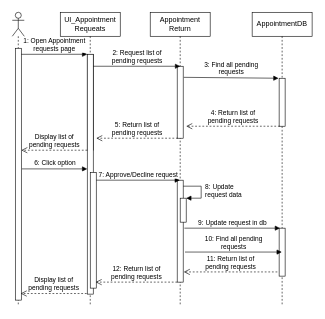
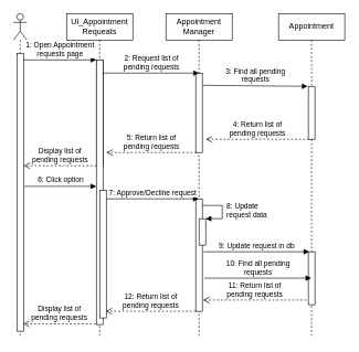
  <mxCell id="0" />
  <mxCell id="1" parent="0" />
  <mxCell id="2" value="" style="shape=umlLifeline;participant=umlActor;perimeter=lifelinePerimeter;whiteSpace=wrap;html=1;container=1;collapsible=0;recursiveResize=0;verticalAlign=top;spacingTop=36;outlineConnect=0;" parent="1" vertex="1"><mxGeometry x="20" y="20" width="20" height="490" as="geometry" /></mxCell>
  <mxCell id="3" value="" style="html=1;points=[];perimeter=orthogonalPerimeter;" parent="2" vertex="1"><mxGeometry x="5" y="60" width="10" height="420" as="geometry" /></mxCell>
  <mxCell id="4" value="&lt;div&gt;UI_Appointment&lt;/div&gt;&lt;div&gt;Requeats&lt;br&gt;&lt;/div&gt;" style="shape=umlLifeline;perimeter=lifelinePerimeter;whiteSpace=wrap;html=1;container=1;collapsible=0;recursiveResize=0;outlineConnect=0;" parent="1" vertex="1"><mxGeometry x="100" y="20" width="100" height="490" as="geometry" /></mxCell>
  <mxCell id="5" value="" style="html=1;points=[];perimeter=orthogonalPerimeter;" parent="4" vertex="1"><mxGeometry x="45" y="70" width="10" height="160" as="geometry" /></mxCell>
  <mxCell id="6" value="&lt;div&gt;1: Open Appointment&lt;/div&gt;&lt;div&gt;requests page&lt;br&gt; &lt;/div&gt;" style="html=1;verticalAlign=bottom;endArrow=block;rounded=0;exitX=1;exitY=0.024;exitDx=0;exitDy=0;exitPerimeter=0;" parent="4" source="3" edge="1"><mxGeometry width="80" relative="1" as="geometry"><mxPoint x="-60" y="70" as="sourcePoint" /><mxPoint x="45" y="70" as="targetPoint" /></mxGeometry></mxCell>
  <mxCell id="7" value="" style="html=1;points=[];perimeter=orthogonalPerimeter;" parent="4" vertex="1"><mxGeometry x="45" y="70" width="10" height="400" as="geometry" /></mxCell>
  <mxCell id="8" value="" style="html=1;points=[];perimeter=orthogonalPerimeter;" parent="4" vertex="1"><mxGeometry x="50" y="267" width="10" height="193" as="geometry" /></mxCell>
  <mxCell id="9" value="&lt;div&gt;Display list of&lt;/div&gt;&lt;div&gt;pending requests&lt;br&gt;&lt;/div&gt;" style="html=1;verticalAlign=bottom;endArrow=open;dashed=1;endSize=8;rounded=0;exitX=0;exitY=0.4;exitDx=0;exitDy=0;exitPerimeter=0;" edge="1" parent="4"><mxGeometry relative="1" as="geometry"><mxPoint x="44" y="469" as="sourcePoint" /><mxPoint x="-66" y="469" as="targetPoint" /></mxGeometry></mxCell>
- <mxCell id="10" value="&lt;div&gt;Appointment&lt;/div&gt;&lt;div&gt;Return&lt;br&gt;&lt;/div&gt;" style="shape=umlLifeline;perimeter=lifelinePerimeter;whiteSpace=wrap;html=1;container=1;collapsible=0;recursiveResize=0;outlineConnect=0;" parent="1" vertex="1"><mxGeometry x="250" y="20" width="100" height="490" as="geometry" /></mxCell>
+ <mxCell id="10" value="&lt;div&gt;Appointment&lt;/div&gt;&lt;div&gt;Manager&lt;br&gt;&lt;/div&gt;" style="shape=umlLifeline;perimeter=lifelinePerimeter;whiteSpace=wrap;html=1;container=1;collapsible=0;recursiveResize=0;outlineConnect=0;" parent="1" vertex="1"><mxGeometry x="250" y="20" width="100" height="490" as="geometry" /></mxCell>
  <mxCell id="11" value="" style="html=1;points=[];perimeter=orthogonalPerimeter;" parent="10" vertex="1"><mxGeometry x="45" y="90" width="10" height="120" as="geometry" /></mxCell>
  <mxCell id="12" value="" style="html=1;points=[];perimeter=orthogonalPerimeter;" parent="10" vertex="1"><mxGeometry x="45" y="280" width="10" height="170" as="geometry" /></mxCell>
  <mxCell id="13" value="" style="html=1;points=[];perimeter=orthogonalPerimeter;" parent="10" vertex="1"><mxGeometry x="50" y="310" width="10" height="40" as="geometry" /></mxCell>
  <mxCell id="14" value="&lt;div&gt;&amp;nbsp;8: Update&lt;/div&gt;&lt;div&gt;&amp;nbsp;request data&lt;br&gt;&lt;/div&gt;" style="edgeStyle=orthogonalEdgeStyle;html=1;align=left;spacingLeft=2;endArrow=block;rounded=0;entryX=1;entryY=0;" parent="10" target="13" edge="1"><mxGeometry relative="1" as="geometry"><mxPoint x="55" y="290" as="sourcePoint" /><Array as="points"><mxPoint x="85" y="290" /></Array></mxGeometry></mxCell>
  <mxCell id="15" value="9: Update request in db" style="html=1;verticalAlign=bottom;endArrow=block;rounded=0;" parent="10" edge="1"><mxGeometry width="80" relative="1" as="geometry"><mxPoint x="57" y="360" as="sourcePoint" /><mxPoint x="216.5" y="360" as="targetPoint" /></mxGeometry></mxCell>
  <mxCell id="16" value="&lt;div&gt;2: Request list of&lt;/div&gt;&lt;div&gt;pending requests&lt;br&gt;&lt;/div&gt;" style="html=1;verticalAlign=bottom;endArrow=block;rounded=0;entryX=0.5;entryY=0;entryDx=0;entryDy=0;entryPerimeter=0;" parent="1" source="5" target="11" edge="1"><mxGeometry width="80" relative="1" as="geometry"><mxPoint x="235" y="110" as="sourcePoint" /><mxPoint x="300" y="110" as="targetPoint" /></mxGeometry></mxCell>
- <mxCell id="17" value="AppointmentDB" style="shape=umlLifeline;perimeter=lifelinePerimeter;whiteSpace=wrap;html=1;container=1;collapsible=0;recursiveResize=0;outlineConnect=0;" parent="1" vertex="1"><mxGeometry x="420" y="20" width="100" height="490" as="geometry" /></mxCell>
+ <mxCell id="17" value="Appointment" style="shape=umlLifeline;perimeter=lifelinePerimeter;whiteSpace=wrap;html=1;container=1;collapsible=0;recursiveResize=0;outlineConnect=0;" parent="1" vertex="1"><mxGeometry x="420" y="20" width="100" height="490" as="geometry" /></mxCell>
  <mxCell id="18" value="" style="html=1;points=[];perimeter=orthogonalPerimeter;" parent="17" vertex="1"><mxGeometry x="45" y="110" width="10" height="80" as="geometry" /></mxCell>
  <mxCell id="19" value="" style="html=1;points=[];perimeter=orthogonalPerimeter;" parent="17" vertex="1"><mxGeometry x="45" y="360" width="10" height="80" as="geometry" /></mxCell>
  <mxCell id="20" value="&lt;div&gt;3: Find all pending &lt;br&gt;&lt;/div&gt;&lt;div&gt;requests&lt;br&gt;&lt;/div&gt;" style="html=1;verticalAlign=bottom;endArrow=block;rounded=0;entryX=-0.1;entryY=0;entryDx=0;entryDy=0;entryPerimeter=0;exitX=1.1;exitY=0.154;exitDx=0;exitDy=0;exitPerimeter=0;" parent="1" source="11" target="18" edge="1"><mxGeometry width="80" relative="1" as="geometry"><mxPoint x="355" y="130" as="sourcePoint" /><mxPoint x="435" y="130" as="targetPoint" /></mxGeometry></mxCell>
  <mxCell id="21" value="&lt;div&gt;4: Return list of &lt;br&gt;&lt;/div&gt;&lt;div&gt;pending requests&lt;br&gt;&lt;/div&gt;" style="html=1;verticalAlign=bottom;endArrow=open;dashed=1;endSize=8;rounded=0;exitX=0.1;exitY=1;exitDx=0;exitDy=0;exitPerimeter=0;" parent="1" source="18" edge="1"><mxGeometry relative="1" as="geometry"><mxPoint x="460" y="210" as="sourcePoint" /><mxPoint x="310" y="210" as="targetPoint" /></mxGeometry></mxCell>
  <mxCell id="22" value="&lt;div&gt;5: Return list of &lt;br&gt;&lt;/div&gt;&lt;div&gt;pending requests&lt;br&gt;&lt;/div&gt;" style="html=1;verticalAlign=bottom;endArrow=open;dashed=1;endSize=8;rounded=0;exitX=0.1;exitY=1;exitDx=0;exitDy=0;exitPerimeter=0;" parent="1" edge="1"><mxGeometry relative="1" as="geometry"><mxPoint x="296" y="230" as="sourcePoint" /><mxPoint x="160" y="230" as="targetPoint" /></mxGeometry></mxCell>
  <mxCell id="23" value="6: Click option" style="html=1;verticalAlign=bottom;endArrow=block;rounded=0;exitX=1.1;exitY=0.479;exitDx=0;exitDy=0;exitPerimeter=0;" parent="1" source="3" target="7" edge="1"><mxGeometry width="80" relative="1" as="geometry"><mxPoint x="40" y="281" as="sourcePoint" /><mxPoint x="120" y="280" as="targetPoint" /></mxGeometry></mxCell>
  <mxCell id="24" value="7: Approve/Decline request" style="html=1;verticalAlign=bottom;endArrow=block;rounded=0;" parent="1" source="8" edge="1"><mxGeometry width="80" relative="1" as="geometry"><mxPoint x="155" y="300" as="sourcePoint" /><mxPoint x="299.5" y="300" as="targetPoint" /></mxGeometry></mxCell>
  <mxCell id="25" value="&lt;div&gt;10: Find all pending&lt;/div&gt;&lt;div&gt;requests&lt;br&gt;&lt;/div&gt;" style="html=1;verticalAlign=bottom;endArrow=block;rounded=0;exitX=1.3;exitY=0.915;exitDx=0;exitDy=0;exitPerimeter=0;" parent="1" edge="1"><mxGeometry width="80" relative="1" as="geometry"><mxPoint x="308" y="419.85" as="sourcePoint" /><mxPoint x="469.5" y="419.85" as="targetPoint" /></mxGeometry></mxCell>
  <mxCell id="26" value="&lt;div&gt;11: Return list of &lt;br&gt;&lt;/div&gt;&lt;div&gt;pending requests&lt;br&gt;&lt;/div&gt;" style="html=1;verticalAlign=bottom;endArrow=open;dashed=1;endSize=8;rounded=0;exitX=0.1;exitY=1;exitDx=0;exitDy=0;exitPerimeter=0;" parent="1" edge="1"><mxGeometry relative="1" as="geometry"><mxPoint x="462" y="453" as="sourcePoint" /><mxPoint x="306" y="453" as="targetPoint" /></mxGeometry></mxCell>
  <mxCell id="27" value="&lt;div&gt;12: Return list of &lt;br&gt;&lt;/div&gt;&lt;div&gt;pending requests&lt;br&gt;&lt;/div&gt;" style="html=1;verticalAlign=bottom;endArrow=open;dashed=1;endSize=8;rounded=0;exitX=0.1;exitY=1;exitDx=0;exitDy=0;exitPerimeter=0;" parent="1" edge="1"><mxGeometry relative="1" as="geometry"><mxPoint x="295" y="470" as="sourcePoint" /><mxPoint x="159" y="470" as="targetPoint" /></mxGeometry></mxCell>
  <mxCell id="28" value="&lt;div&gt;Display list of&lt;/div&gt;&lt;div&gt;pending requests&lt;br&gt;&lt;/div&gt;" style="html=1;verticalAlign=bottom;endArrow=open;dashed=1;endSize=8;rounded=0;exitX=0;exitY=0.4;exitDx=0;exitDy=0;exitPerimeter=0;" edge="1" parent="1" source="7"><mxGeometry relative="1" as="geometry"><mxPoint x="135" y="250" as="sourcePoint" /><mxPoint x="35" y="250" as="targetPoint" /></mxGeometry></mxCell>
